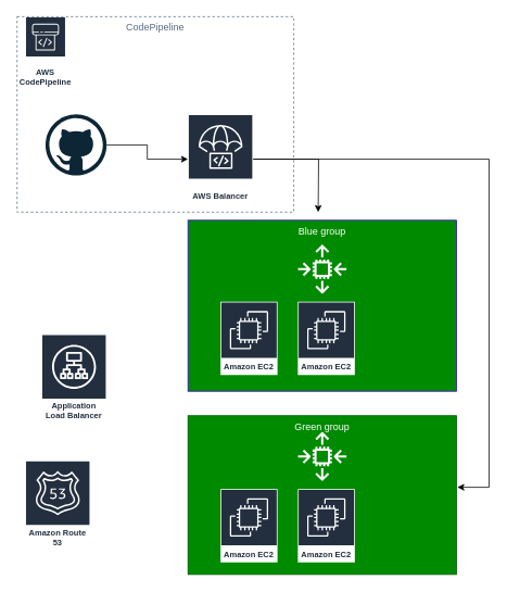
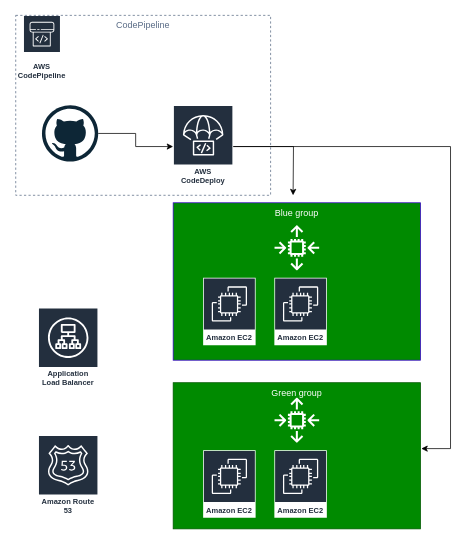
  <mxCell id="0" />
  <mxCell id="1" parent="0" />
  <mxCell id="2" style="edgeStyle=orthogonalEdgeStyle;rounded=0;orthogonalLoop=1;jettySize=auto;html=1;" parent="1" source="3" target="6" edge="1"><mxGeometry relative="1" as="geometry" /></mxCell>
  <mxCell id="3" value="" style="dashed=0;outlineConnect=0;html=1;align=center;labelPosition=center;verticalLabelPosition=bottom;verticalAlign=top;shape=mxgraph.weblogos.github" parent="1" vertex="1"><mxGeometry x="55" y="140" width="75" height="75" as="geometry" /></mxCell>
  <mxCell id="4" style="edgeStyle=orthogonalEdgeStyle;rounded=0;orthogonalLoop=1;jettySize=auto;html=1;" parent="1" source="6" edge="1"><mxGeometry relative="1" as="geometry"><mxPoint x="390" y="260" as="targetPoint" /></mxGeometry></mxCell>
  <mxCell id="5" style="edgeStyle=orthogonalEdgeStyle;rounded=0;orthogonalLoop=1;jettySize=auto;html=1;entryX=1.003;entryY=0.451;entryDx=0;entryDy=0;entryPerimeter=0;" parent="1" source="6" target="8" edge="1"><mxGeometry relative="1" as="geometry"><Array as="points"><mxPoint x="600" y="195" /><mxPoint x="600" y="598" /></Array></mxGeometry></mxCell>
- <mxCell id="6" value="AWS Balancer" style="outlineConnect=0;fontColor=#232F3E;gradientColor=none;strokeColor=#ffffff;fillColor=#232F3E;dashed=0;verticalLabelPosition=middle;verticalAlign=bottom;align=center;html=1;whiteSpace=wrap;fontSize=10;fontStyle=1;spacing=3;shape=mxgraph.aws4.productIcon;prIcon=mxgraph.aws4.codedeploy;" parent="1" vertex="1"><mxGeometry x="230" y="140" width="80" height="110" as="geometry" /></mxCell>
+ <mxCell id="6" value="AWS CodeDeploy" style="outlineConnect=0;fontColor=#232F3E;gradientColor=none;strokeColor=#ffffff;fillColor=#232F3E;dashed=0;verticalLabelPosition=middle;verticalAlign=bottom;align=center;html=1;whiteSpace=wrap;fontSize=10;fontStyle=1;spacing=3;shape=mxgraph.aws4.productIcon;prIcon=mxgraph.aws4.codedeploy;" parent="1" vertex="1"><mxGeometry x="230" y="140" width="80" height="110" as="geometry" /></mxCell>
  <mxCell id="7" value="Blue group" style="fillColor=#008a00;strokeColor=#3700CC;dashed=0;verticalAlign=top;fontStyle=0;fontColor=#ffffff;" parent="1" vertex="1"><mxGeometry x="230" y="270" width="330" height="210" as="geometry" /></mxCell>
  <mxCell id="8" value="Green group" style="fillColor=#008a00;strokeColor=#005700;dashed=0;verticalAlign=top;fontStyle=0;fontColor=#ffffff;" parent="1" vertex="1"><mxGeometry x="230" y="510" width="330" height="195" as="geometry" /></mxCell>
  <mxCell id="9" value="" style="outlineConnect=0;dashed=0;verticalLabelPosition=bottom;verticalAlign=top;align=center;html=1;fontSize=12;fontStyle=0;aspect=fixed;pointerEvents=1;shape=mxgraph.aws4.auto_scaling2;" parent="1" vertex="1"><mxGeometry x="365" y="300" width="60" height="60" as="geometry" /></mxCell>
  <mxCell id="10" value="" style="outlineConnect=0;dashed=0;verticalLabelPosition=bottom;verticalAlign=top;align=center;html=1;fontSize=12;fontStyle=0;aspect=fixed;pointerEvents=1;shape=mxgraph.aws4.auto_scaling2;" parent="1" vertex="1"><mxGeometry x="365" y="530" width="60" height="60" as="geometry" /></mxCell>
  <mxCell id="11" value="Amazon EC2" style="outlineConnect=0;fontColor=#232F3E;gradientColor=none;strokeColor=#ffffff;fillColor=#232F3E;dashed=0;verticalLabelPosition=middle;verticalAlign=bottom;align=center;html=1;whiteSpace=wrap;fontSize=10;fontStyle=1;spacing=3;shape=mxgraph.aws4.productIcon;prIcon=mxgraph.aws4.ec2;" parent="1" vertex="1"><mxGeometry x="270" y="370" width="70" height="90" as="geometry" /></mxCell>
  <mxCell id="12" value="Amazon EC2" style="outlineConnect=0;fontColor=#232F3E;gradientColor=none;strokeColor=#ffffff;fillColor=#232F3E;dashed=0;verticalLabelPosition=middle;verticalAlign=bottom;align=center;html=1;whiteSpace=wrap;fontSize=10;fontStyle=1;spacing=3;shape=mxgraph.aws4.productIcon;prIcon=mxgraph.aws4.ec2;" parent="1" vertex="1"><mxGeometry x="365" y="370" width="70" height="90" as="geometry" /></mxCell>
  <mxCell id="13" value="Amazon EC2" style="outlineConnect=0;fontColor=#232F3E;gradientColor=none;strokeColor=#ffffff;fillColor=#232F3E;dashed=0;verticalLabelPosition=middle;verticalAlign=bottom;align=center;html=1;whiteSpace=wrap;fontSize=10;fontStyle=1;spacing=3;shape=mxgraph.aws4.productIcon;prIcon=mxgraph.aws4.ec2;" parent="1" vertex="1"><mxGeometry x="270" y="600" width="70" height="90" as="geometry" /></mxCell>
  <mxCell id="14" value="Amazon EC2" style="outlineConnect=0;fontColor=#232F3E;gradientColor=none;strokeColor=#ffffff;fillColor=#232F3E;dashed=0;verticalLabelPosition=middle;verticalAlign=bottom;align=center;html=1;whiteSpace=wrap;fontSize=10;fontStyle=1;spacing=3;shape=mxgraph.aws4.productIcon;prIcon=mxgraph.aws4.ec2;" parent="1" vertex="1"><mxGeometry x="365" y="600" width="70" height="90" as="geometry" /></mxCell>
  <mxCell id="15" value="Application Load Balancer" style="outlineConnect=0;fontColor=#232F3E;gradientColor=none;strokeColor=#ffffff;fillColor=#232F3E;dashed=0;verticalLabelPosition=middle;verticalAlign=bottom;align=center;html=1;whiteSpace=wrap;fontSize=10;fontStyle=1;spacing=3;shape=mxgraph.aws4.productIcon;prIcon=mxgraph.aws4.application_load_balancer;" parent="1" vertex="1"><mxGeometry x="50" y="410" width="80" height="110" as="geometry" /></mxCell>
  <mxCell id="16" value="AWS CodePipeline" style="outlineConnect=0;fontColor=#232F3E;gradientColor=none;strokeColor=#ffffff;fillColor=#232F3E;dashed=0;verticalLabelPosition=middle;verticalAlign=bottom;align=center;html=1;whiteSpace=wrap;fontSize=10;fontStyle=1;spacing=3;shape=mxgraph.aws4.productIcon;prIcon=mxgraph.aws4.codepipeline;" parent="1" vertex="1"><mxGeometry x="30" y="20" width="50" height="90" as="geometry" /></mxCell>
  <mxCell id="17" value="CodePipeline" style="fillColor=none;strokeColor=#5A6C86;dashed=1;verticalAlign=top;fontStyle=0;fontColor=#5A6C86;" parent="1" vertex="1"><mxGeometry x="20" y="20" width="340" height="240" as="geometry" /></mxCell>
- <mxCell id="18" value="Amazon Route 53" style="outlineConnect=0;fontColor=#232F3E;gradientColor=none;strokeColor=#ffffff;fillColor=#232F3E;dashed=0;verticalLabelPosition=middle;verticalAlign=bottom;align=center;html=1;whiteSpace=wrap;fontSize=10;fontStyle=1;spacing=3;shape=mxgraph.aws4.productIcon;prIcon=mxgraph.aws4.route_53;" vertex="1" parent="1"><mxGeometry x="30" y="565" width="80" height="110" as="geometry" /></mxCell>
+ <mxCell id="18" value="Amazon Route 53" style="outlineConnect=0;fontColor=#232F3E;gradientColor=none;strokeColor=#ffffff;fillColor=#232F3E;dashed=0;verticalLabelPosition=middle;verticalAlign=bottom;align=center;html=1;whiteSpace=wrap;fontSize=10;fontStyle=1;spacing=3;shape=mxgraph.aws4.productIcon;prIcon=mxgraph.aws4.route_53;" vertex="1" parent="1"><mxGeometry x="50" y="580" width="80" height="110" as="geometry" /></mxCell>
